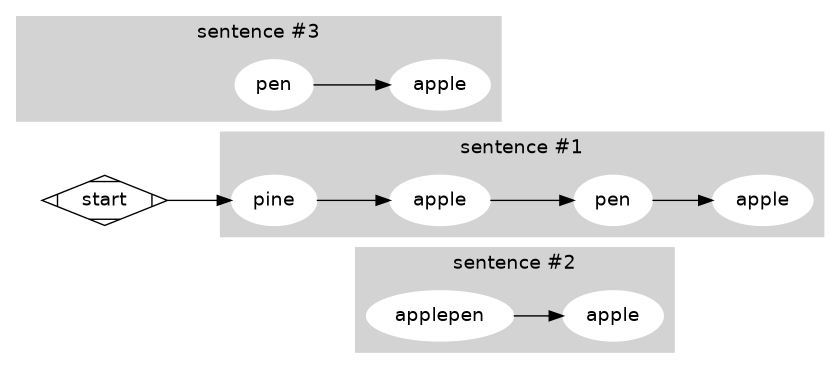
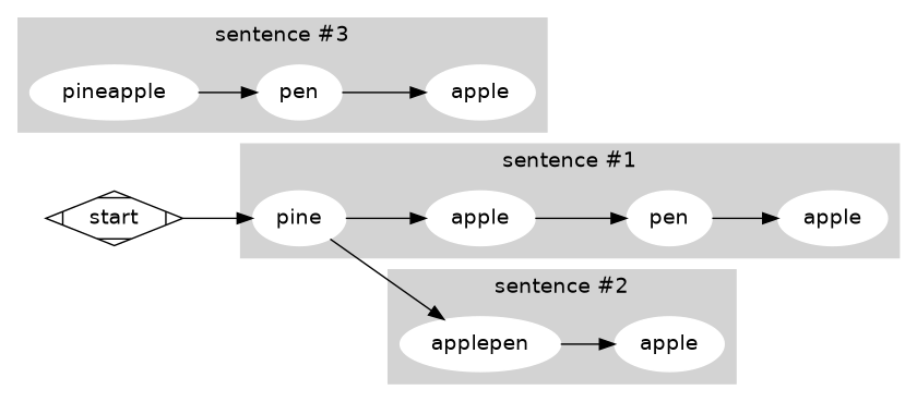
  digraph {
    fontname="DejaVu Sans"
    rankdir=LR
    node [color=white fontname="DejaVu Sans" style=filled]
    edge [fontname="DejaVu Sans"]
    n1 [label=pine]
    n2 [label=apple]
    n3 [label=pen]
    n4 [label=apple]
    n5 [label=applepen]
    n6 [label=apple]
+   n7 [label=pineapple]
    n8 [label=pen]
    n9 [label=apple]
    start [shape=Mdiamond color="" style=""]
    subgraph cluster_1 {
      color=lightgrey
      label="sentence #1"
      style=filled
      n1
      n2
      n3
      n4
    }
    subgraph cluster_2 {
      color=lightgrey
      label="sentence #2"
      style=filled
      n5
      n6
    }
    subgraph cluster_3 {
      color=lightgrey
      label="sentence #3"
      style=filled
+     n7
      n8
      n9
    }
    n1 -> n2
+   n1 -> n5
    n2 -> n3
    n3 -> n4
    n5 -> n6
+   n7 -> n8
    n8 -> n9
    start -> n1
  }
